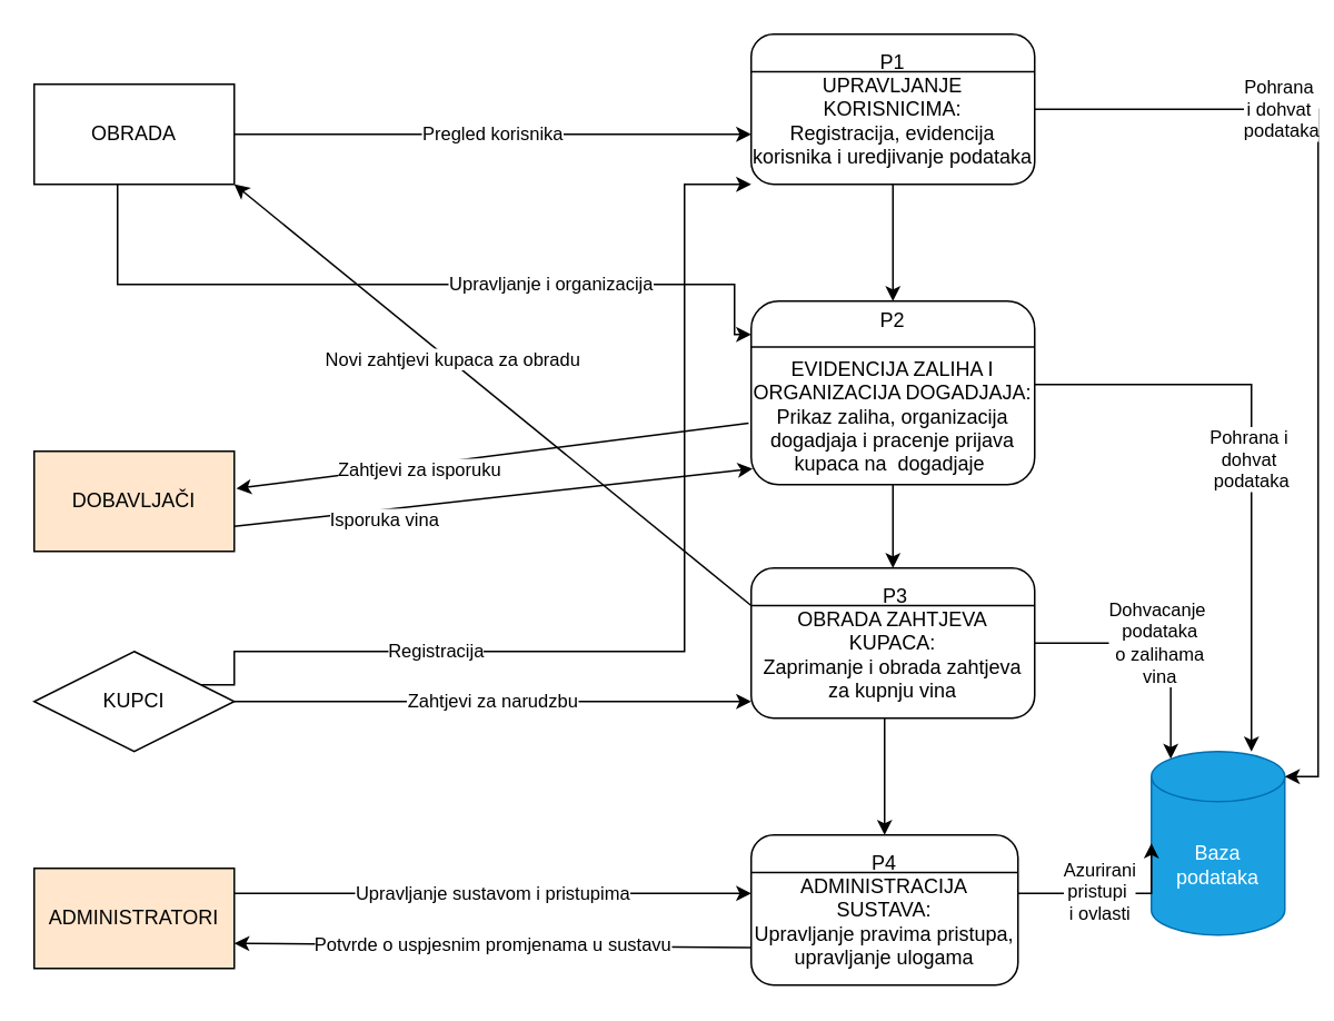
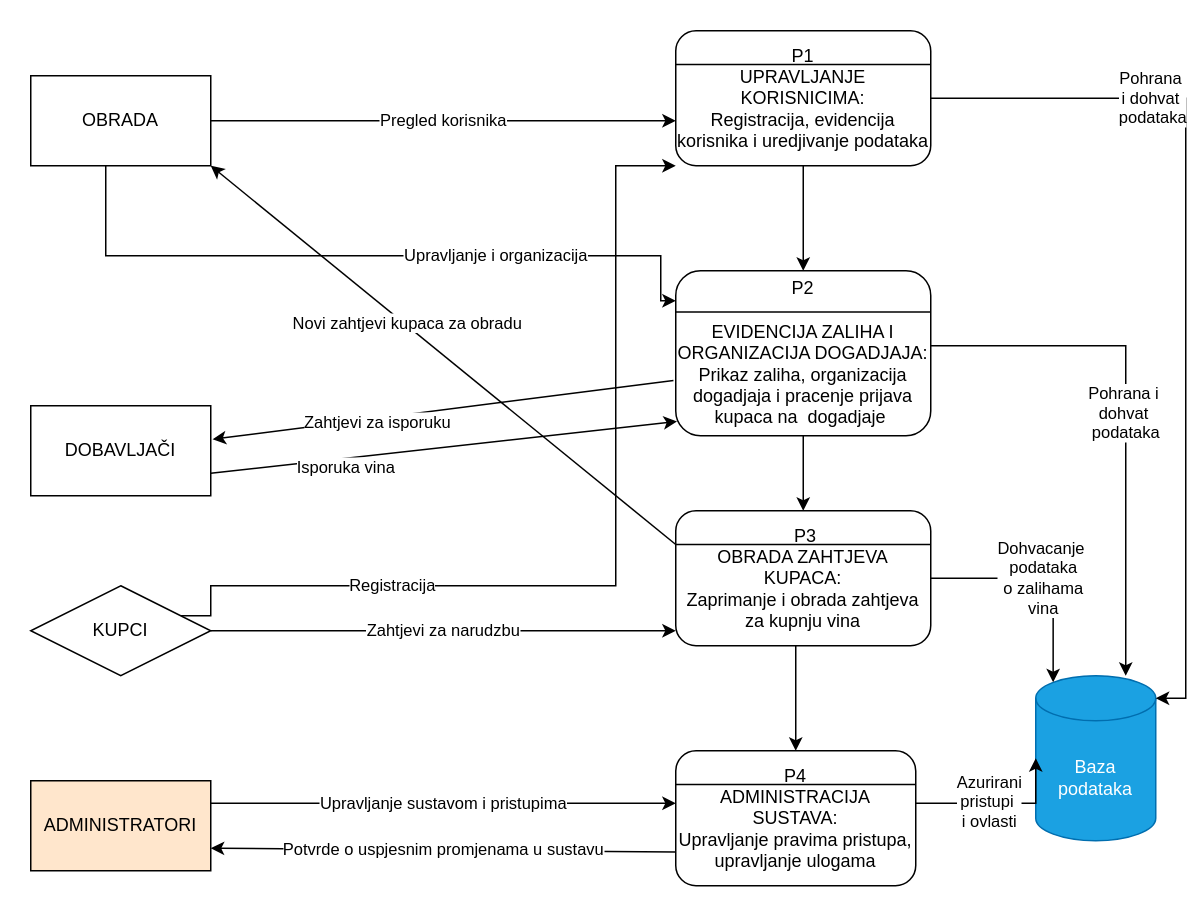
  <mxCell id="0" />
  <mxCell id="1" parent="0" />
  <mxCell id="2" value="Baza podataka" style="shape=cylinder3;whiteSpace=wrap;html=1;boundedLbl=1;backgroundOutline=1;size=15;fillColor=#1ba1e2;fontColor=#ffffff;strokeColor=#006EAF;" parent="1" vertex="1"><mxGeometry x="690" y="450" width="80" height="110" as="geometry" /></mxCell>
  <mxCell id="3" value="P4&lt;div&gt;ADMINISTRACIJA SUSTAVA:&lt;/div&gt;&lt;div&gt;Upravljanje pravima pristupa, upravljanje ulogama&lt;/div&gt;" style="rounded=1;whiteSpace=wrap;html=1;" parent="1" vertex="1"><mxGeometry x="450" y="500" width="160" height="90" as="geometry" /></mxCell>
  <mxCell id="4" style="edgeStyle=orthogonalEdgeStyle;rounded=0;orthogonalLoop=1;jettySize=auto;html=1;entryX=0.5;entryY=0;entryDx=0;entryDy=0;" parent="1" source="5" target="3" edge="1"><mxGeometry relative="1" as="geometry"><Array as="points"><mxPoint x="530" y="450" /><mxPoint x="530" y="450" /></Array></mxGeometry></mxCell>
  <mxCell id="5" value="&lt;div&gt;&amp;nbsp;P3&lt;/div&gt;&lt;div&gt;OBRADA ZAHTJEVA KUPACA:&lt;/div&gt;&lt;div&gt;Zaprimanje i obrada zahtjeva za kupnju vina&lt;/div&gt;" style="rounded=1;whiteSpace=wrap;html=1;" parent="1" vertex="1"><mxGeometry x="450" y="340" width="170" height="90" as="geometry" /></mxCell>
  <mxCell id="6" value="Pohrana i&amp;nbsp;&lt;div&gt;dohvat&amp;nbsp;&lt;div&gt;podataka&lt;/div&gt;&lt;/div&gt;" style="edgeStyle=orthogonalEdgeStyle;rounded=0;orthogonalLoop=1;jettySize=auto;html=1;" parent="1" source="8" target="2" edge="1"><mxGeometry relative="1" as="geometry"><Array as="points"><mxPoint x="750" y="230" /></Array></mxGeometry></mxCell>
  <mxCell id="7" style="edgeStyle=orthogonalEdgeStyle;rounded=0;orthogonalLoop=1;jettySize=auto;html=1;entryX=0.5;entryY=0;entryDx=0;entryDy=0;" parent="1" source="8" target="5" edge="1"><mxGeometry relative="1" as="geometry" /></mxCell>
  <mxCell id="8" value="P2&lt;div&gt;&lt;br&gt;&lt;/div&gt;&lt;div&gt;EVIDENCIJA ZALIHA I ORGANIZACIJA DOGADJAJA:&lt;/div&gt;&lt;div&gt;Prikaz zaliha,&amp;nbsp;&lt;span style=&quot;background-color: transparent; color: light-dark(rgb(0, 0, 0), rgb(255, 255, 255));&quot;&gt;organizacija dogadjaja i&amp;nbsp;&lt;/span&gt;&lt;span style=&quot;background-color: transparent; color: light-dark(rgb(0, 0, 0), rgb(255, 255, 255));&quot;&gt;pracenje prijava kupaca na&amp;nbsp; dogadjaje&amp;nbsp;&lt;/span&gt;&lt;/div&gt;" style="rounded=1;whiteSpace=wrap;html=1;" parent="1" vertex="1"><mxGeometry x="450" y="180" width="170" height="110" as="geometry" /></mxCell>
  <mxCell id="9" style="edgeStyle=orthogonalEdgeStyle;rounded=0;orthogonalLoop=1;jettySize=auto;html=1;exitX=0.5;exitY=1;exitDx=0;exitDy=0;" parent="1" source="5" target="5" edge="1"><mxGeometry relative="1" as="geometry" /></mxCell>
- <mxCell id="10" value="DOBAVLJAČI" style="rounded=0;whiteSpace=wrap;html=1;fillColor=#ffe6cc;" parent="1" vertex="1"><mxGeometry x="20" y="270" width="120" height="60" as="geometry" /></mxCell>
+ <mxCell id="10" value="DOBAVLJAČI" style="rounded=0;whiteSpace=wrap;html=1;" parent="1" vertex="1"><mxGeometry x="20" y="270" width="120" height="60" as="geometry" /></mxCell>
  <mxCell id="11" value="ADMINISTRATORI" style="rounded=0;whiteSpace=wrap;html=1;fillColor=#ffe6cc;" parent="1" vertex="1"><mxGeometry x="20" y="520" width="120" height="60" as="geometry" /></mxCell>
  <mxCell id="12" value="Zahtjevi za narudzbu" style="edgeStyle=orthogonalEdgeStyle;rounded=0;orthogonalLoop=1;jettySize=auto;html=1;" parent="1" source="14" edge="1"><mxGeometry relative="1" as="geometry"><mxPoint x="450" y="420" as="targetPoint" /><Array as="points"><mxPoint x="450" y="420" /></Array></mxGeometry></mxCell>
  <mxCell id="13" value="Registracija" style="edgeStyle=orthogonalEdgeStyle;rounded=0;orthogonalLoop=1;jettySize=auto;html=1;exitX=1;exitY=0.25;exitDx=0;exitDy=0;entryX=0;entryY=1;entryDx=0;entryDy=0;" parent="1" source="14" target="18" edge="1"><mxGeometry x="-0.488" relative="1" as="geometry"><Array as="points"><mxPoint x="140" y="390" /><mxPoint x="410" y="390" /><mxPoint x="410" y="110" /></Array><mxPoint as="offset" /></mxGeometry></mxCell>
  <mxCell id="14" value="KUPCI" style="rhombus;whiteSpace=wrap;html=1;" parent="1" vertex="1"><mxGeometry x="20" y="390" width="120" height="60" as="geometry" /></mxCell>
  <mxCell id="15" value="Upravljanje i organizacija" style="edgeStyle=orthogonalEdgeStyle;rounded=0;orthogonalLoop=1;jettySize=auto;html=1;" parent="1" source="16" edge="1"><mxGeometry x="0.362" relative="1" as="geometry"><Array as="points"><mxPoint x="70" y="170" /><mxPoint x="440" y="170" /><mxPoint x="440" y="200" /></Array><mxPoint x="450" y="200" as="targetPoint" /><mxPoint as="offset" /></mxGeometry></mxCell>
  <mxCell id="16" value="OBRADA" style="rounded=0;whiteSpace=wrap;html=1;" parent="1" vertex="1"><mxGeometry x="20" y="50" width="120" height="60" as="geometry" /></mxCell>
  <mxCell id="17" value="" style="edgeStyle=orthogonalEdgeStyle;rounded=0;orthogonalLoop=1;jettySize=auto;html=1;" parent="1" source="18" target="8" edge="1"><mxGeometry relative="1" as="geometry" /></mxCell>
  <mxCell id="18" value="P1&lt;div&gt;&lt;span style=&quot;background-color: transparent; color: light-dark(rgb(0, 0, 0), rgb(255, 255, 255));&quot;&gt;UPRAVLJANJE KORISNICIMA:&lt;/span&gt;&lt;/div&gt;&lt;div&gt;Registracija, evidencija korisnika i uredjivanje podataka&lt;/div&gt;" style="rounded=1;whiteSpace=wrap;html=1;" parent="1" vertex="1"><mxGeometry x="450" y="20" width="170" height="90" as="geometry" /></mxCell>
  <mxCell id="19" value="Dohvacanje&amp;nbsp;&lt;div&gt;podataka&lt;/div&gt;&lt;div&gt;o zalihama&lt;/div&gt;&lt;div&gt;vina&lt;/div&gt;" style="edgeStyle=orthogonalEdgeStyle;rounded=0;orthogonalLoop=1;jettySize=auto;html=1;entryX=0.145;entryY=0;entryDx=0;entryDy=4.35;entryPerimeter=0;" parent="1" source="5" target="2" edge="1"><mxGeometry relative="1" as="geometry" /></mxCell>
  <mxCell id="20" style="edgeStyle=orthogonalEdgeStyle;rounded=0;orthogonalLoop=1;jettySize=auto;html=1;entryX=0;entryY=0.5;entryDx=0;entryDy=0;entryPerimeter=0;" parent="1" source="3" target="2" edge="1"><mxGeometry relative="1" as="geometry"><Array as="points"><mxPoint x="630" y="535" /><mxPoint x="630" y="535" /></Array></mxGeometry></mxCell>
  <mxCell id="21" value="Azurirani&lt;div&gt;pristupi&amp;nbsp;&lt;/div&gt;&lt;div&gt;i ovlasti&lt;/div&gt;" style="edgeLabel;html=1;align=center;verticalAlign=middle;resizable=0;points=[];" parent="20" vertex="1" connectable="0"><mxGeometry x="-0.13" y="2" relative="1" as="geometry"><mxPoint as="offset" /></mxGeometry></mxCell>
  <mxCell id="22" value="Pregled korisnika" style="edgeStyle=orthogonalEdgeStyle;rounded=0;orthogonalLoop=1;jettySize=auto;html=1;" parent="1" source="16" edge="1"><mxGeometry relative="1" as="geometry"><Array as="points"><mxPoint x="210" y="80" /><mxPoint x="210" y="80" /></Array><mxPoint x="450" y="80" as="targetPoint" /></mxGeometry></mxCell>
  <mxCell id="23" value="Novi zahtjevi kupaca za obradu" style="endArrow=classic;html=1;rounded=0;exitX=0;exitY=0.25;exitDx=0;exitDy=0;entryX=1;entryY=1;entryDx=0;entryDy=0;" parent="1" source="5" target="16" edge="1"><mxGeometry x="0.167" y="-1" width="50" height="50" relative="1" as="geometry"><mxPoint x="370" y="410" as="sourcePoint" /><mxPoint x="420" y="360" as="targetPoint" /><mxPoint x="1" as="offset" /></mxGeometry></mxCell>
  <mxCell id="24" value="Upravljanje sustavom i pristupima" style="endArrow=classic;html=1;rounded=0;exitX=1;exitY=0.25;exitDx=0;exitDy=0;" parent="1" source="11" edge="1"><mxGeometry width="50" height="50" relative="1" as="geometry"><mxPoint x="370" y="410" as="sourcePoint" /><mxPoint x="450" y="535" as="targetPoint" /></mxGeometry></mxCell>
  <mxCell id="25" value="Potvrde o uspjesnim promjenama u sustavu" style="endArrow=classic;html=1;rounded=0;exitX=0;exitY=0.75;exitDx=0;exitDy=0;entryX=1;entryY=0.75;entryDx=0;entryDy=0;" parent="1" source="3" edge="1" target="11"><mxGeometry width="50" height="50" relative="1" as="geometry"><mxPoint x="370" y="410" as="sourcePoint" /><mxPoint x="140" y="575" as="targetPoint" /></mxGeometry></mxCell>
  <mxCell id="26" value="" style="endArrow=none;html=1;rounded=0;exitX=0;exitY=0.25;exitDx=0;exitDy=0;entryX=1;entryY=0.25;entryDx=0;entryDy=0;" parent="1" source="18" target="18" edge="1"><mxGeometry width="50" height="50" relative="1" as="geometry"><mxPoint x="370" y="280" as="sourcePoint" /><mxPoint x="420" y="230" as="targetPoint" /><Array as="points" /></mxGeometry></mxCell>
  <mxCell id="27" value="" style="endArrow=none;html=1;rounded=0;exitX=0;exitY=0.25;exitDx=0;exitDy=0;entryX=1;entryY=0.25;entryDx=0;entryDy=0;" parent="1" source="8" target="8" edge="1"><mxGeometry width="50" height="50" relative="1" as="geometry"><mxPoint x="370" y="280" as="sourcePoint" /><mxPoint x="420" y="230" as="targetPoint" /></mxGeometry></mxCell>
  <mxCell id="28" value="" style="endArrow=none;html=1;rounded=0;exitX=0;exitY=0.25;exitDx=0;exitDy=0;entryX=1;entryY=0.25;entryDx=0;entryDy=0;" parent="1" source="5" target="5" edge="1"><mxGeometry width="50" height="50" relative="1" as="geometry"><mxPoint x="370" y="390" as="sourcePoint" /><mxPoint x="420" y="340" as="targetPoint" /></mxGeometry></mxCell>
  <mxCell id="29" value="" style="endArrow=none;html=1;rounded=0;exitX=0;exitY=0.25;exitDx=0;exitDy=0;entryX=1;entryY=0.25;entryDx=0;entryDy=0;" parent="1" source="3" target="3" edge="1"><mxGeometry width="50" height="50" relative="1" as="geometry"><mxPoint x="370" y="390" as="sourcePoint" /><mxPoint x="420" y="340" as="targetPoint" /></mxGeometry></mxCell>
  <mxCell id="30" value="" style="endArrow=classic;html=1;rounded=0;exitX=1;exitY=0.75;exitDx=0;exitDy=0;entryX=0.005;entryY=0.913;entryDx=0;entryDy=0;entryPerimeter=0;" parent="1" source="10" target="8" edge="1"><mxGeometry width="50" height="50" relative="1" as="geometry"><mxPoint x="370" y="360" as="sourcePoint" /><mxPoint x="420" y="310" as="targetPoint" /></mxGeometry></mxCell>
  <mxCell id="31" value="Isporuka vina" style="edgeLabel;html=1;align=center;verticalAlign=middle;resizable=0;points=[];" parent="30" vertex="1" connectable="0"><mxGeometry x="-0.621" y="1" relative="1" as="geometry"><mxPoint x="31" y="3" as="offset" /></mxGeometry></mxCell>
  <mxCell id="32" value="" style="endArrow=classic;html=1;rounded=0;exitX=-0.009;exitY=0.665;exitDx=0;exitDy=0;entryX=1.01;entryY=0.373;entryDx=0;entryDy=0;entryPerimeter=0;exitPerimeter=0;" parent="1" source="8" target="10" edge="1"><mxGeometry width="50" height="50" relative="1" as="geometry"><mxPoint x="370" y="360" as="sourcePoint" /><mxPoint x="420" y="310" as="targetPoint" /></mxGeometry></mxCell>
  <mxCell id="33" value="Zahtjevi za isporuku" style="edgeLabel;html=1;align=center;verticalAlign=middle;resizable=0;points=[];" parent="32" vertex="1" connectable="0"><mxGeometry x="0.477" y="1" relative="1" as="geometry"><mxPoint x="29" y="-3" as="offset" /></mxGeometry></mxCell>
  <mxCell id="34" style="edgeStyle=orthogonalEdgeStyle;rounded=0;orthogonalLoop=1;jettySize=auto;html=1;exitX=1;exitY=0.5;exitDx=0;exitDy=0;entryX=1;entryY=0;entryDx=0;entryDy=15;entryPerimeter=0;" parent="1" source="18" target="2" edge="1"><mxGeometry relative="1" as="geometry" /></mxCell>
  <mxCell id="35" value="Pohrana&amp;nbsp;&lt;div&gt;i&amp;nbsp;&lt;span style=&quot;background-color: light-dark(#ffffff, var(--ge-dark-color, #121212)); color: light-dark(rgb(0, 0, 0), rgb(255, 255, 255));&quot;&gt;dohvat&amp;nbsp;&lt;/span&gt;&lt;div&gt;podataka&lt;/div&gt;&lt;/div&gt;" style="edgeLabel;html=1;align=center;verticalAlign=middle;resizable=0;points=[];" parent="34" vertex="1" connectable="0"><mxGeometry x="-0.501" y="1" relative="1" as="geometry"><mxPoint as="offset" /></mxGeometry></mxCell>
